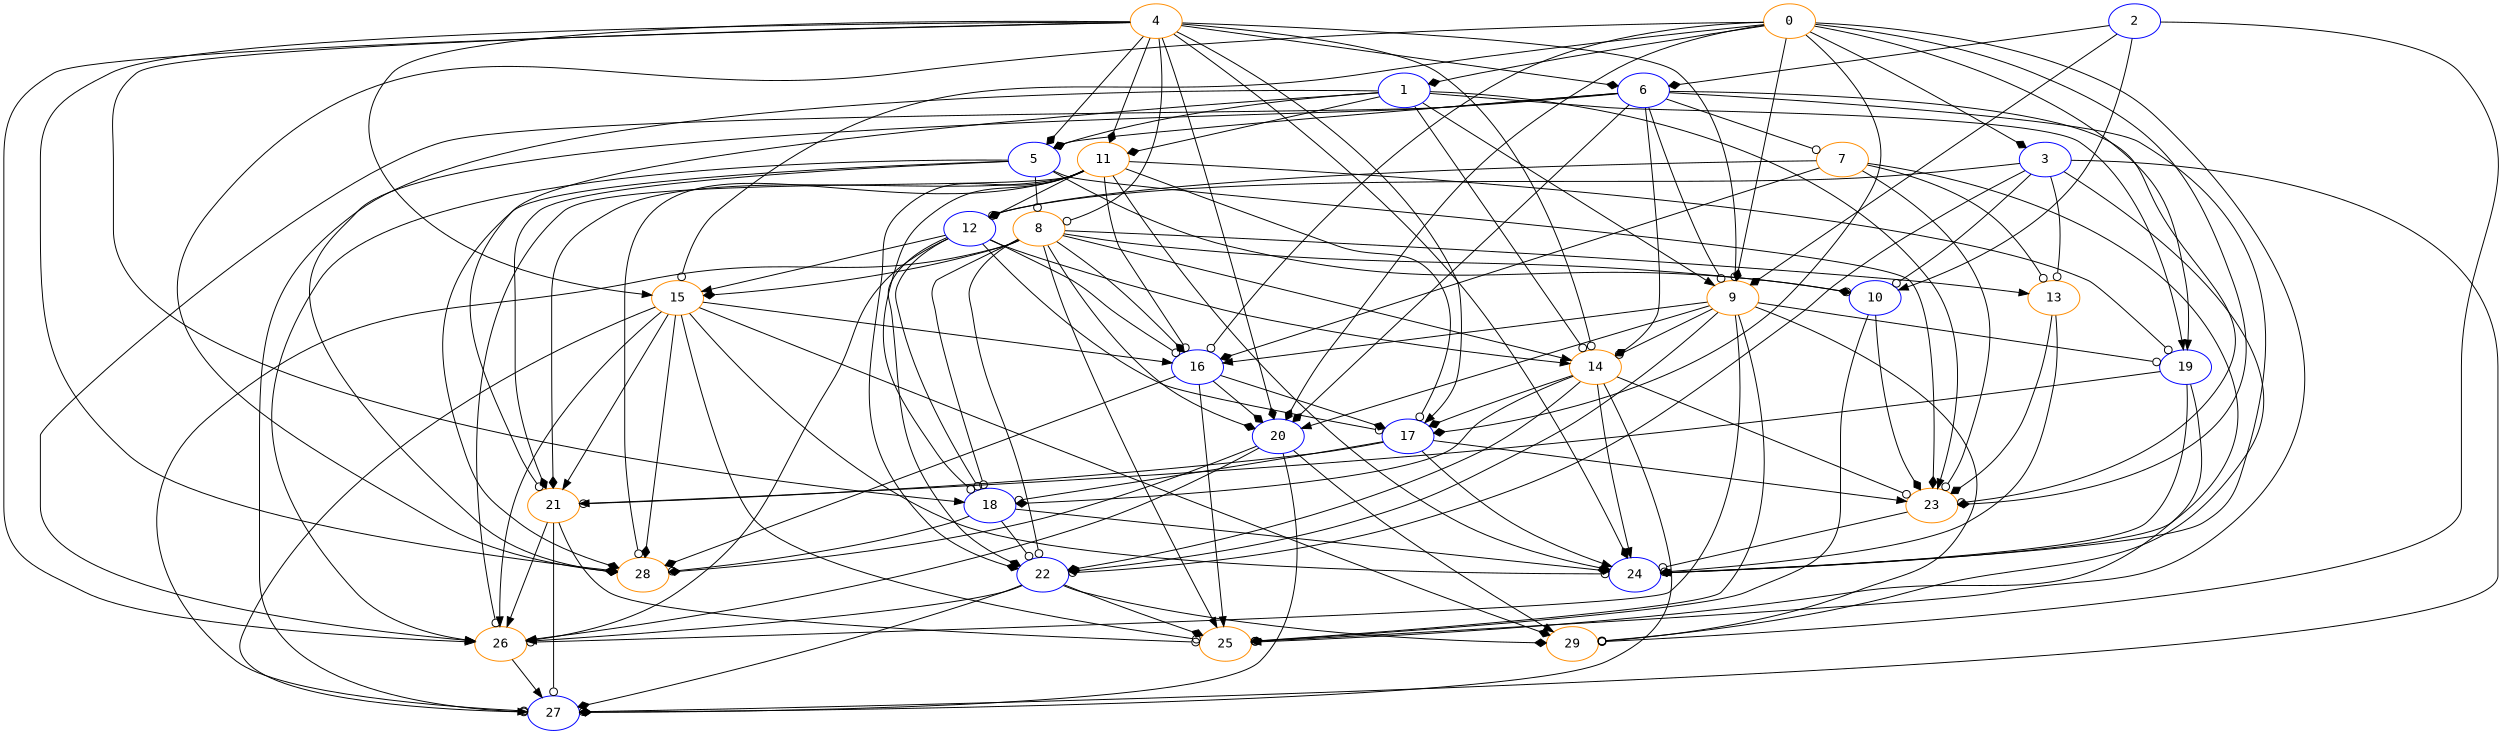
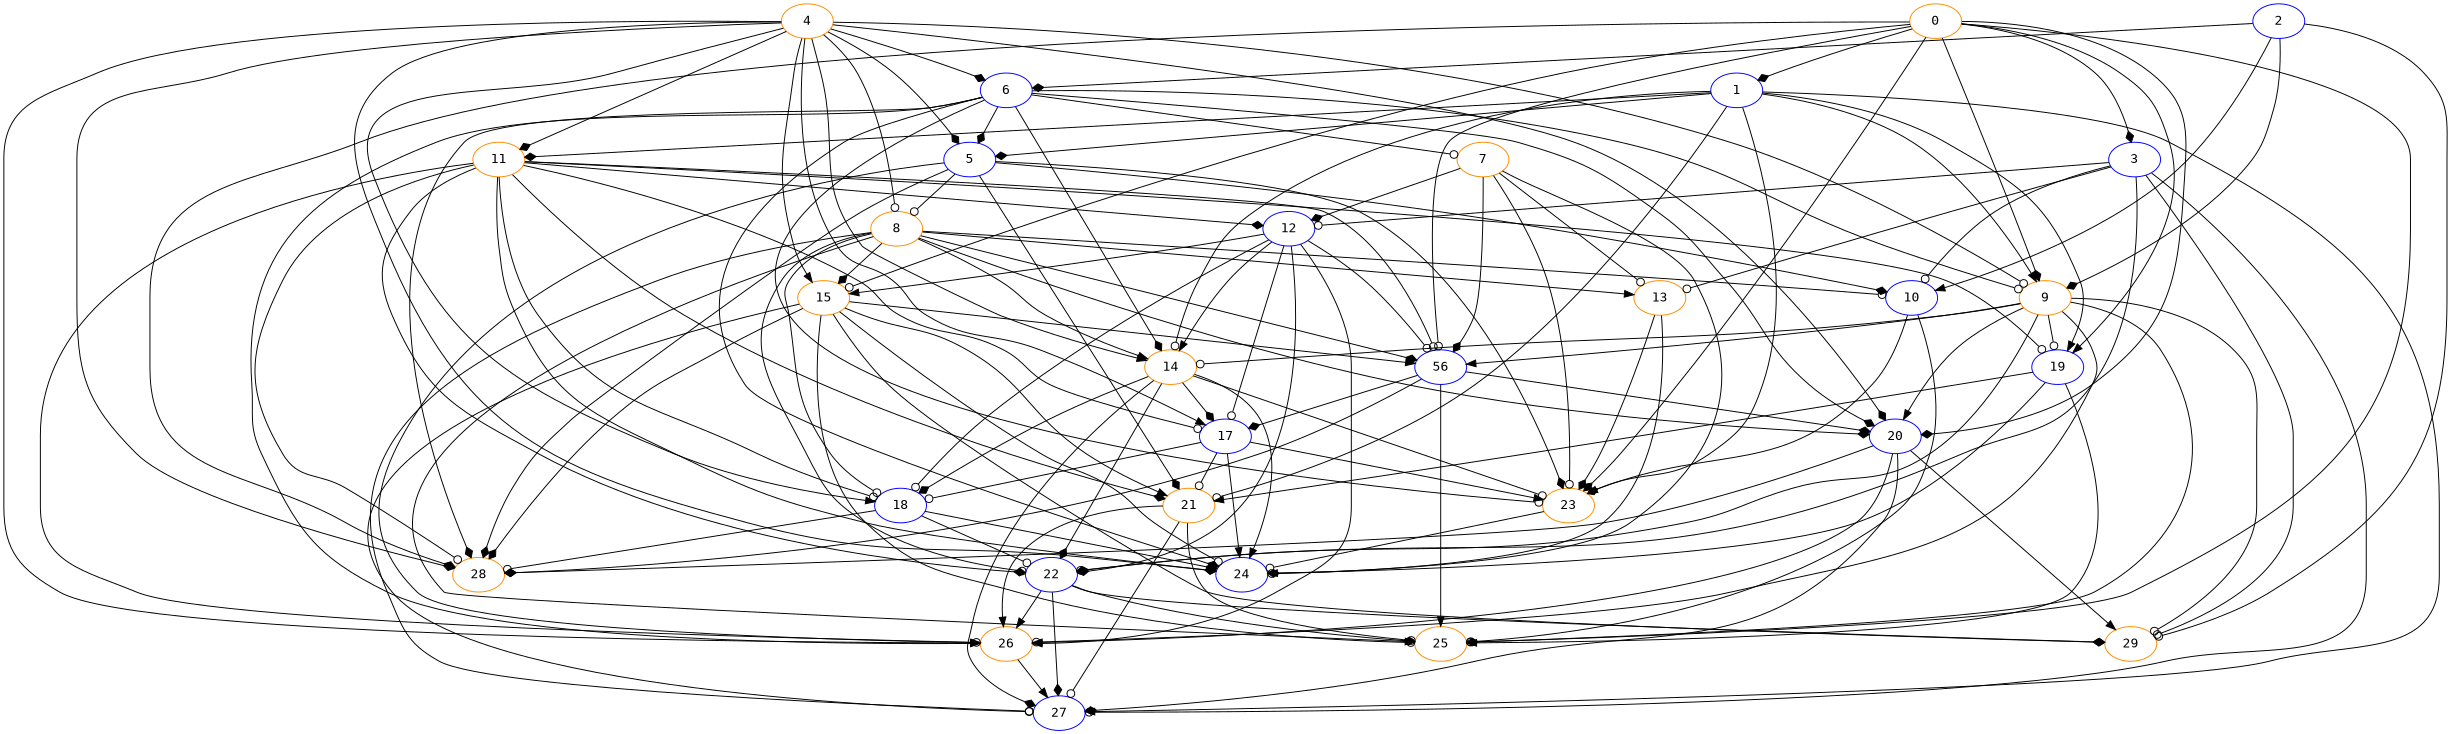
  digraph {
    fontname="DejaVu Sans Mono"
    node [Weight=24 color=darkorange fontname="DejaVu Sans Mono"]
    edge [Weight=5 arrowhead=diamond fontname="DejaVu Sans Mono"]
    0 [Weight=19]
    1 [Weight=29 color=blue]
    3 [Weight=10 color=blue]
    9
    15 [Weight=19]
-   16 [Weight=10 color=blue]
+   16 [Weight=10 color=blue label=56]
    17 [color=blue]
    19 [Weight=15 color=blue]
    20 [Weight=29 color=blue]
    23 [Weight=29]
    28 [Weight=39]
    25 [Weight=29]
    5 [Weight=44 color=blue]
    11 [Weight=44]
    14 [Weight=39]
    21 [Weight=19]
    27 [color=blue]
    29 [Weight=49]
    10 [Weight=19 color=blue]
    12 [Weight=39 color=blue]
    22 [Weight=29 color=blue]
    13 [Weight=49]
    26 [Weight=44]
    24 [Weight=49 color=blue]
    18 [Weight=34 color=blue]
    8 [Weight=19]
    4
    6 [color=blue]
    7
    2 [Weight=15 color=blue]
    0 -> 1 [Weight=8]
    0 -> 3 [Weight=3]
    0 -> 9 [Weight=8]
    0 -> 15 [Weight=7 arrowhead=odot]
    0 -> 16 [Weight=7 arrowhead=odot]
-   0 -> 17 [Weight=2]
    0 -> 19 [Weight=2 arrowhead=normal]
    0 -> 20 [Weight=4]
    0 -> 23
    0 -> 28 [Weight=10]
    0 -> 25 [Weight=9 arrowhead=odot]
    1 -> 9 [arrowhead=normal]
    1 -> 19 [Weight=3 arrowhead=normal]
    1 -> 23 [Weight=3 arrowhead=normal]
    1 -> 5 [Weight=7]
    1 -> 11
    1 -> 14 [Weight=6 arrowhead=odot]
    1 -> 21 [Weight=7 arrowhead=odot]
    1 -> 27 [Weight=8 arrowhead=normal]
    3 -> 27 [Weight=9 arrowhead=odot]
    3 -> 29 [Weight=7 arrowhead=odot]
    3 -> 10 [Weight=7 arrowhead=odot]
    3 -> 12 [Weight=9 arrowhead=odot]
    3 -> 22 [Weight=8 arrowhead=odot]
    3 -> 13 [Weight=4 arrowhead=odot]
    9 -> 16 [Weight=8 arrowhead=normal]
    9 -> 19 [Weight=10 arrowhead=odot]
    9 -> 20 [Weight=7 arrowhead=normal]
    9 -> 25 [Weight=3]
    9 -> 14 [Weight=9 arrowhead=odot]
    9 -> 29 [Weight=4 arrowhead=odot]
    9 -> 22 [Weight=2]
    9 -> 26 [Weight=10 arrowhead=odot]
    15 -> 16 [Weight=4 arrowhead=normal]
    15 -> 28 [Weight=9]
    15 -> 25 [Weight=8 arrowhead=odot]
    15 -> 21 [Weight=8 arrowhead=normal]
    15 -> 27 [Weight=3 arrowhead=odot]
    15 -> 29 [Weight=8]
-   15 -> 26 [Weight=6 arrowhead=normal]
    15 -> 24 [Weight=2 arrowhead=odot]
    16 -> 17 [Weight=3]
    16 -> 20 [Weight=10]
    16 -> 28 [Weight=3]
    16 -> 25 [Weight=4 arrowhead=normal]
    17 -> 23 [Weight=8 arrowhead=normal]
    17 -> 21 [arrowhead=odot]
    17 -> 24 [arrowhead=normal]
    17 -> 18 [Weight=2 arrowhead=odot]
    19 -> 25 [Weight=9 arrowhead=normal]
    19 -> 21 [Weight=3 arrowhead=normal]
    19 -> 24 [Weight=9 arrowhead=normal]
    20 -> 28 [Weight=10]
    20 -> 27 [Weight=3]
    20 -> 29 [Weight=2 arrowhead=normal]
    20 -> 26 [arrowhead=normal]
    23 -> 24 [Weight=4 arrowhead=odot]
    5 -> 23 [Weight=10]
    5 -> 28 [Weight=8]
    5 -> 21 [Weight=9]
    5 -> 10 [Weight=6]
    5 -> 26 [Weight=4 arrowhead=normal]
    5 -> 8 [Weight=2 arrowhead=odot]
    11 -> 16 [Weight=8 arrowhead=odot]
    11 -> 17 [arrowhead=odot]
    11 -> 19 [Weight=2 arrowhead=odot]
    11 -> 28 [Weight=8 arrowhead=odot]
    11 -> 21
    11 -> 12 [Weight=9]
    11 -> 22 [Weight=8]
    11 -> 26 [Weight=8 arrowhead=odot]
    11 -> 24
    11 -> 18 [Weight=6 arrowhead=odot]
    14 -> 17
    14 -> 23 [Weight=7 arrowhead=odot]
    14 -> 27 [Weight=7]
    14 -> 22 [Weight=10]
    14 -> 24 [Weight=8 arrowhead=normal]
    14 -> 18 [Weight=9]
    21 -> 25 [Weight=7 arrowhead=odot]
    21 -> 27 [Weight=2 arrowhead=odot]
    21 -> 26 [arrowhead=normal]
    10 -> 23 [Weight=2]
    10 -> 25 [arrowhead=odot]
    12 -> 15 [Weight=6 arrowhead=normal]
    12 -> 16 [Weight=6 arrowhead=odot]
    12 -> 17 [Weight=9 arrowhead=odot]
    12 -> 14 [Weight=6 arrowhead=normal]
    12 -> 22 [Weight=7]
    12 -> 26 [Weight=3 arrowhead=normal]
    12 -> 18 [Weight=9 arrowhead=odot]
    22 -> 25 [Weight=6]
    22 -> 27 [Weight=9]
    22 -> 29 [Weight=4]
    22 -> 26 [Weight=3 arrowhead=normal]
    13 -> 23 [Weight=9]
    13 -> 24 [Weight=6 arrowhead=odot]
    26 -> 27 [Weight=2 arrowhead=normal]
    18 -> 28 [Weight=6 arrowhead=odot]
    18 -> 22 [Weight=6 arrowhead=odot]
    18 -> 24 [Weight=8]
    8 -> 15
    8 -> 16 [Weight=4]
    8 -> 20
    8 -> 25 [arrowhead=normal]
    8 -> 14 [Weight=3 arrowhead=normal]
    8 -> 27 [Weight=9 arrowhead=odot]
    8 -> 10 [Weight=3 arrowhead=odot]
    8 -> 22 [arrowhead=odot]
    8 -> 13 [arrowhead=normal]
    8 -> 18 [Weight=9 arrowhead=odot]
    4 -> 9 [arrowhead=odot]
    4 -> 15 [arrowhead=normal]
    4 -> 17 [Weight=9 arrowhead=normal]
    4 -> 20 [Weight=2]
    4 -> 28 [Weight=8]
    4 -> 5 [Weight=3]
    4 -> 11
-   4 -> 14 [Weight=10 arrowhead=odot]
+   4 -> 14 [Weight=10 arrowhead=normal]
    4 -> 26 [Weight=6 arrowhead=normal]
    4 -> 24 [Weight=7]
    4 -> 18 [Weight=8 arrowhead=normal]
    4 -> 8 [Weight=10 arrowhead=odot]
    4 -> 6 [Weight=4]
    6 -> 9 [Weight=4 arrowhead=odot]
    6 -> 20 [Weight=7]
    6 -> 23 [Weight=3 arrowhead=odot]
    6 -> 28 [Weight=9]
    6 -> 5 [Weight=7]
    6 -> 14 [Weight=4]
    6 -> 26 [Weight=8 arrowhead=normal]
    6 -> 24 [Weight=2]
    6 -> 7 [arrowhead=odot]
    7 -> 16
    7 -> 23 [Weight=3 arrowhead=odot]
    7 -> 12 [Weight=9]
    7 -> 13 [Weight=6 arrowhead=odot]
    7 -> 24 [Weight=7]
    2 -> 9 [Weight=2]
    2 -> 29 [Weight=7 arrowhead=odot]
    2 -> 10 [Weight=7 arrowhead=normal]
    2 -> 6 [Weight=4]
  }
